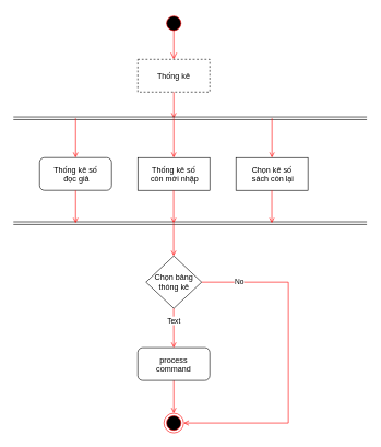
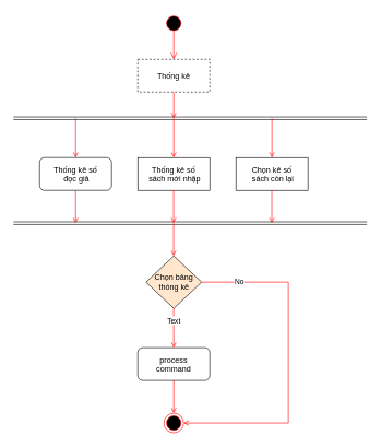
  <mxCell id="0" />
  <mxCell id="1" parent="0" />
  <mxCell id="2" value="" style="ellipse;shape=endState;fillColor=#000000;strokeColor=#ff0000" parent="1" vertex="1"><mxGeometry x="250" y="630" width="30" height="30" as="geometry" /></mxCell>
  <mxCell id="3" value="" style="endArrow=open;strokeColor=#FF0000;endFill=1;rounded=0" parent="1" source="4" target="2" edge="1"><mxGeometry relative="1" as="geometry" /></mxCell>
  <mxCell id="4" value="process&#10;command" style="rounded=1;" parent="1" vertex="1"><mxGeometry x="210" y="530" width="110" height="50" as="geometry" /></mxCell>
  <mxCell id="5" value="" style="edgeStyle=elbowEdgeStyle;elbow=horizontal;verticalAlign=bottom;endArrow=open;endSize=8;strokeColor=#FF0000;endFill=1;rounded=0;exitX=0.667;exitY=0.667;exitDx=0;exitDy=0;exitPerimeter=0;" parent="1" source="11" target="6" edge="1"><mxGeometry x="360" y="90" as="geometry"><mxPoint x="115" y="130" as="targetPoint" /><mxPoint x="115" y="90" as="sourcePoint" /><Array as="points"><mxPoint x="265" y="70" /><mxPoint x="140" y="50" /><mxPoint x="110" y="45" /></Array></mxGeometry></mxCell>
  <mxCell id="6" value="Thống kê" style="dashed=1;" parent="1" vertex="1"><mxGeometry x="210" y="90" width="110" height="50" as="geometry" /></mxCell>
  <mxCell id="7" value="Thống kê số&#10; đọc giả" style="fontStyle=0;rounded=1;" parent="1" vertex="1"><mxGeometry x="60" y="240" width="110" height="50" as="geometry" /></mxCell>
  <mxCell id="8" value="" style="endArrow=open;strokeColor=#FF0000;endFill=1;rounded=0" parent="1" source="6" edge="1"><mxGeometry relative="1" as="geometry"><mxPoint x="265" y="180" as="targetPoint" /></mxGeometry></mxCell>
  <mxCell id="9" value="" style="edgeStyle=elbowEdgeStyle;elbow=horizontal;strokeColor=#FF0000;endArrow=open;endFill=1;rounded=0;entryX=1;entryY=0.5;entryDx=0;entryDy=0;" parent="1" source="23" target="2" edge="1"><mxGeometry width="100" height="100" relative="1" as="geometry"><mxPoint x="310" y="430" as="sourcePoint" /><mxPoint x="340" y="650" as="targetPoint" /><Array as="points"><mxPoint x="440" y="430" /></Array></mxGeometry></mxCell>
  <mxCell id="10" value="No&lt;br&gt;" style="edgeLabel;html=1;align=center;verticalAlign=middle;resizable=0;points=[];" vertex="1" connectable="0" parent="9"><mxGeometry x="-0.777" y="1" relative="1" as="geometry"><mxPoint as="offset" /></mxGeometry></mxCell>
  <mxCell id="11" value="" style="ellipse;shape=startState;fillColor=#000000;strokeColor=#ff0000;" parent="1" vertex="1"><mxGeometry x="250" y="20" width="30" height="30" as="geometry" /></mxCell>
  <mxCell id="12" value="" style="shape=link;html=1;" edge="1" parent="1"><mxGeometry width="100" relative="1" as="geometry"><mxPoint x="20" y="180" as="sourcePoint" /><mxPoint x="560" y="180" as="targetPoint" /></mxGeometry></mxCell>
  <mxCell id="13" value="" style="endArrow=open;strokeColor=#FF0000;endFill=1;rounded=0;entryX=0.5;entryY=0;entryDx=0;entryDy=0;" edge="1" parent="1" target="7"><mxGeometry relative="1" as="geometry"><mxPoint x="115" y="180" as="sourcePoint" /><mxPoint x="125" y="355" as="targetPoint" /><Array as="points" /></mxGeometry></mxCell>
- <mxCell id="14" value="Thống kê số&#10; còn mới nhập" style="fontStyle=0;verticalAlign=middle;textDirection=ltr;align=center;" vertex="1" parent="1"><mxGeometry x="210" y="240" width="110" height="50" as="geometry" /></mxCell>
+ <mxCell id="14" value="Thống kê số&#10; sách mới nhập" style="fontStyle=0;verticalAlign=middle;textDirection=ltr;align=center;" vertex="1" parent="1"><mxGeometry x="210" y="240" width="110" height="50" as="geometry" /></mxCell>
  <mxCell id="15" value="" style="endArrow=open;strokeColor=#FF0000;endFill=1;rounded=0;entryX=0.5;entryY=0;entryDx=0;entryDy=0;" edge="1" parent="1" target="14"><mxGeometry relative="1" as="geometry"><mxPoint x="265" y="180" as="sourcePoint" /><mxPoint x="275" y="355" as="targetPoint" /><Array as="points" /></mxGeometry></mxCell>
  <mxCell id="16" value="Chọn kê số&#10; sách còn lại" style="fontStyle=0" vertex="1" parent="1"><mxGeometry x="360" y="240" width="110" height="50" as="geometry" /></mxCell>
  <mxCell id="17" value="" style="endArrow=open;strokeColor=#FF0000;endFill=1;rounded=0;entryX=0.5;entryY=0;entryDx=0;entryDy=0;" edge="1" parent="1" target="16"><mxGeometry relative="1" as="geometry"><mxPoint x="415" y="180" as="sourcePoint" /><mxPoint x="425" y="355" as="targetPoint" /><Array as="points" /></mxGeometry></mxCell>
  <mxCell id="18" value="" style="shape=link;html=1;" edge="1" parent="1"><mxGeometry width="100" relative="1" as="geometry"><mxPoint x="20" y="340" as="sourcePoint" /><mxPoint x="560" y="340" as="targetPoint" /></mxGeometry></mxCell>
  <mxCell id="19" value="" style="endArrow=open;strokeColor=#FF0000;endFill=1;rounded=0;exitX=0.5;exitY=1;exitDx=0;exitDy=0;" edge="1" parent="1" source="7"><mxGeometry relative="1" as="geometry"><mxPoint x="115" y="300" as="sourcePoint" /><mxPoint x="115" y="340" as="targetPoint" /><Array as="points" /></mxGeometry></mxCell>
  <mxCell id="20" value="" style="endArrow=open;strokeColor=#FF0000;endFill=1;rounded=0;exitX=0.5;exitY=1;exitDx=0;exitDy=0;" edge="1" parent="1"><mxGeometry relative="1" as="geometry"><mxPoint x="264.8" y="290" as="sourcePoint" /><mxPoint x="264.8" y="340" as="targetPoint" /><Array as="points" /></mxGeometry></mxCell>
  <mxCell id="21" value="" style="endArrow=open;strokeColor=#FF0000;endFill=1;rounded=0;exitX=0.5;exitY=1;exitDx=0;exitDy=0;" edge="1" parent="1"><mxGeometry relative="1" as="geometry"><mxPoint x="414.8" y="290" as="sourcePoint" /><mxPoint x="414.8" y="340" as="targetPoint" /><Array as="points" /></mxGeometry></mxCell>
  <mxCell id="22" value="" style="endArrow=open;strokeColor=#FF0000;endFill=1;rounded=0;exitX=0.5;exitY=1;exitDx=0;exitDy=0;" edge="1" parent="1"><mxGeometry relative="1" as="geometry"><mxPoint x="264.8" y="340" as="sourcePoint" /><mxPoint x="264.8" y="390" as="targetPoint" /><Array as="points" /></mxGeometry></mxCell>
- <mxCell id="23" value="&lt;font face=&quot;helvetica&quot;&gt;Chọn bảng thóng kê&lt;/font&gt;" style="rhombus;whiteSpace=wrap;html=1;align=center;" vertex="1" parent="1"><mxGeometry x="222.5" y="390" width="85" height="80" as="geometry" /></mxCell>
+ <mxCell id="23" value="&lt;font face=&quot;helvetica&quot;&gt;Chọn bảng thóng kê&lt;/font&gt;" style="rhombus;whiteSpace=wrap;html=1;align=center;fillColor=#ffe6cc;" vertex="1" parent="1"><mxGeometry x="222.5" y="390" width="85" height="80" as="geometry" /></mxCell>
  <mxCell id="24" value="" style="endArrow=open;strokeColor=#FF0000;endFill=1;rounded=0;exitX=0.5;exitY=1;exitDx=0;exitDy=0;entryX=0.5;entryY=0;entryDx=0;entryDy=0;" edge="1" parent="1" target="4"><mxGeometry relative="1" as="geometry"><mxPoint x="264.8" y="470" as="sourcePoint" /><mxPoint x="264.8" y="520" as="targetPoint" /><Array as="points" /></mxGeometry></mxCell>
  <mxCell id="25" value="Text" style="edgeLabel;html=1;align=center;verticalAlign=middle;resizable=0;points=[];" vertex="1" connectable="0" parent="24"><mxGeometry x="-0.374" relative="1" as="geometry"><mxPoint as="offset" /></mxGeometry></mxCell>
